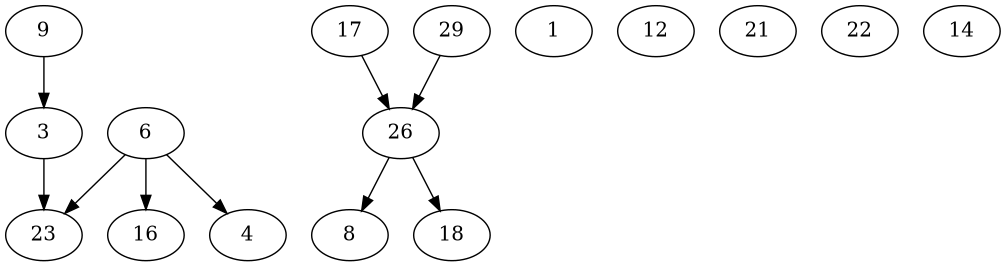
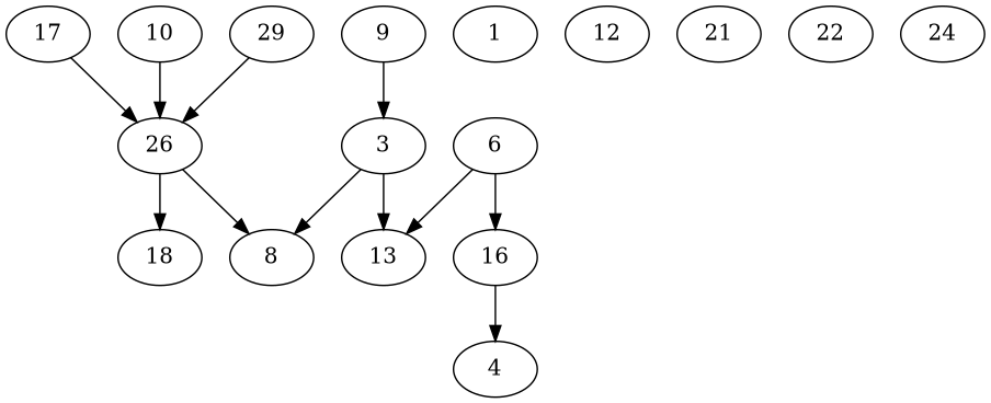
  digraph {
    edge [color=black]
    3
    8
-   13 [label=23]
+   13
    26
    18
    17
    6
    16
    4
+   10
    29
    9
    1 [color=black]
    12 [color=black]
    21 [color=black]
    22 [color=black]
-   24 [color=black label=14]
+   24 [color=black]
+   3 -> 8
    3 -> 13
    26 -> 8
    26 -> 18
    17 -> 26
    6 -> 13
    6 -> 16
-   6 -> 4
+   16 -> 4
+   10 -> 26
    29 -> 26
    9 -> 3
  }
